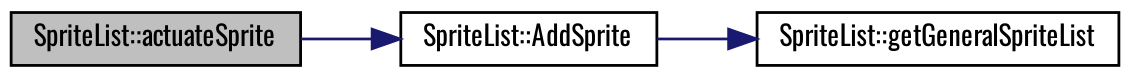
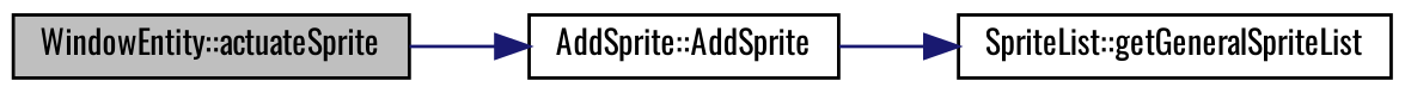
  digraph {
    fontname=Oswald
    rankdir=LR
    node [color=black fillcolor=white fontname=Oswald fontsize=10 shape=record style=filled]
    edge [color=midnightblue fontname=Oswald fontsize=10 labelfontname=Helvetica labelfontsize=10 style=solid]
-   n1 [fillcolor=grey75 fontcolor=black height=0.2 label="SpriteList::actuateSprite" width=0.4]
-   n2 [height=0.2 label="SpriteList::AddSprite" width=0.4]
+   n1 [fillcolor=grey75 fontcolor=black height=0.2 label="WindowEntity::actuateSprite" width=0.4]
+   n2 [height=0.2 label="AddSprite::AddSprite" width=0.4]
    n3 [height=0.2 label="SpriteList::getGeneralSpriteList" width=0.4]
    n1 -> n2
    n2 -> n3
  }
